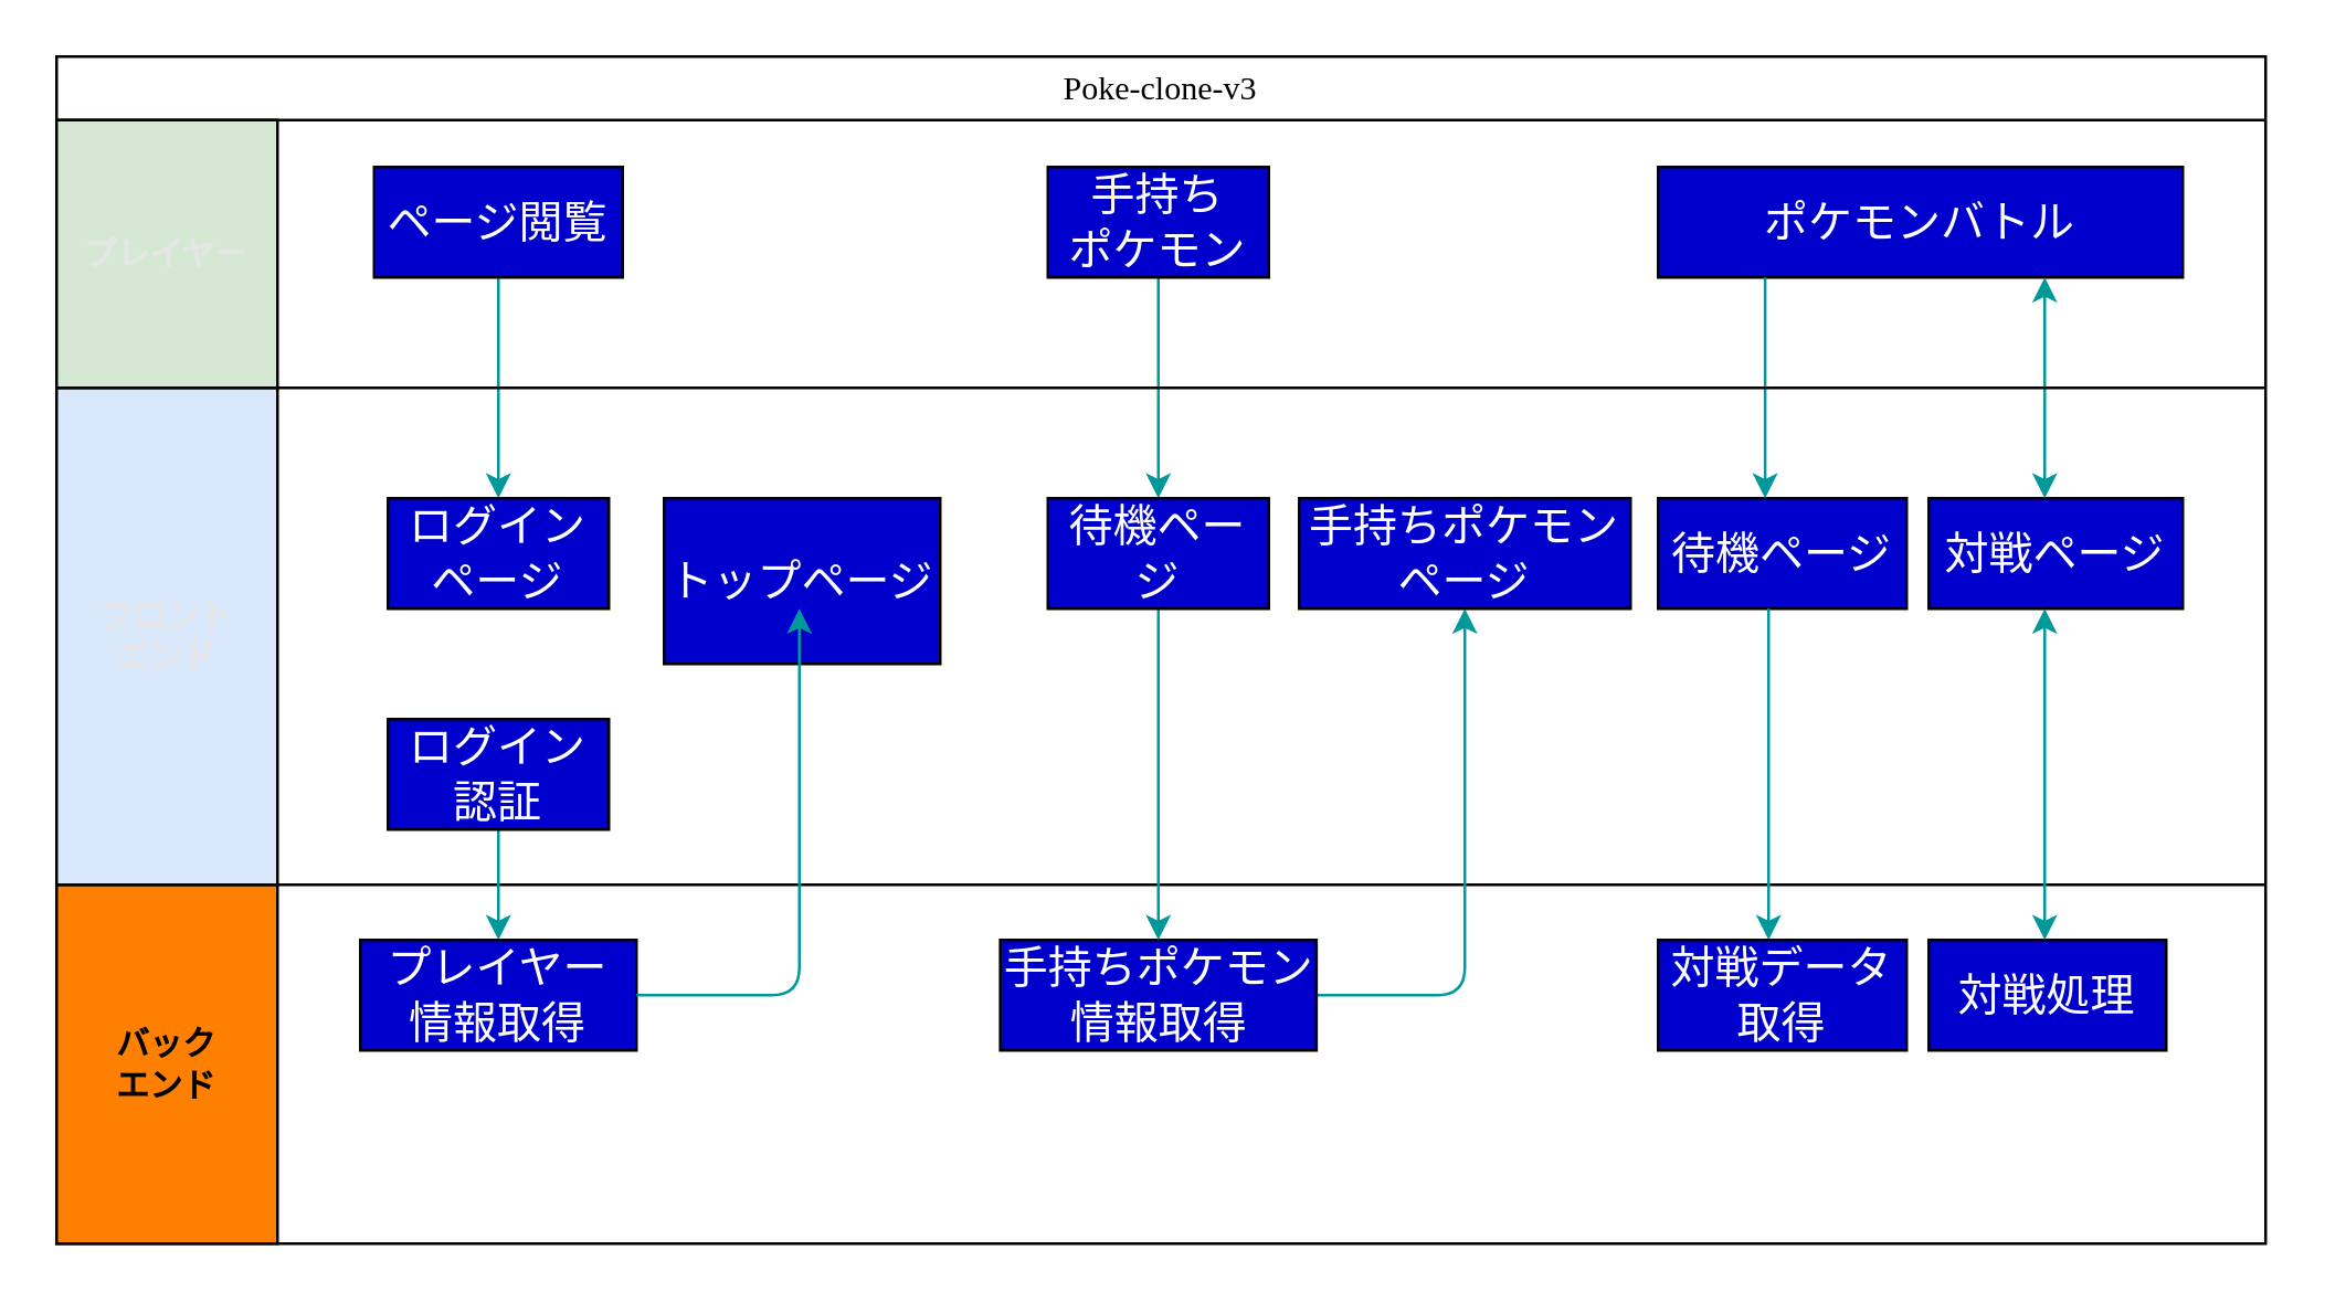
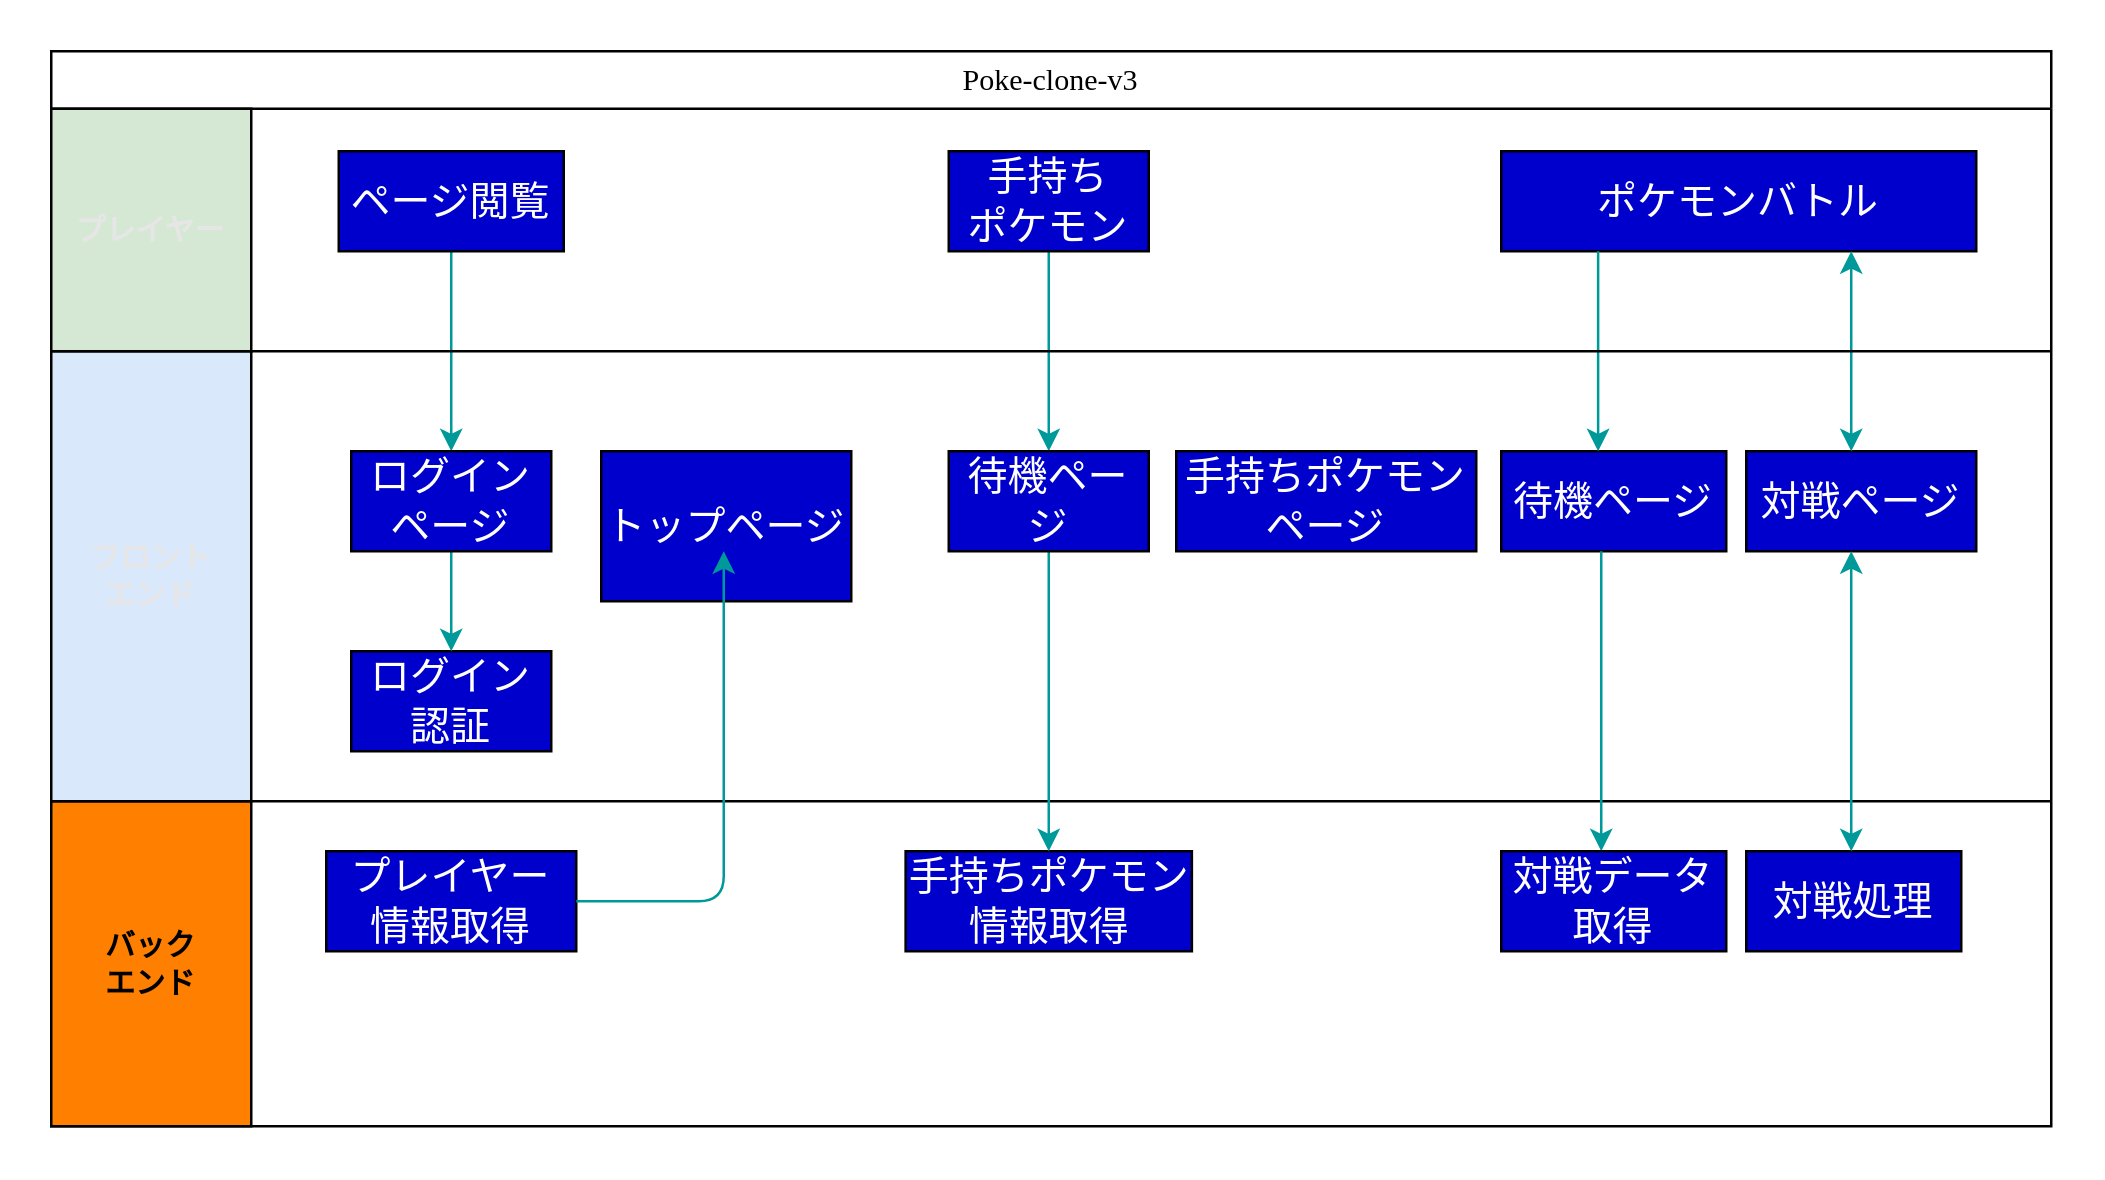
  <mxCell id="0" />
  <mxCell id="1" parent="0" />
  <mxCell id="2" value="&lt;font face=&quot;Verdana&quot;&gt;Poke-clone-v3&lt;/font&gt;" style="swimlane;whiteSpace=wrap;html=1;fontStyle=0" parent="1" vertex="1"><mxGeometry x="20" y="20" width="800" height="430" as="geometry"><mxRectangle x="40" y="40" width="130" height="30" as="alternateBounds" /></mxGeometry></mxCell>
  <mxCell id="3" value="&lt;b&gt;プレイヤー&lt;/b&gt;" style="text;html=1;align=center;verticalAlign=middle;whiteSpace=wrap;rounded=0;strokeColor=#000000;strokeWidth=1;fillColor=#d5e8d4;fontColor=#E6E6E6;" parent="2" vertex="1"><mxGeometry y="23" width="80" height="97" as="geometry" /></mxCell>
  <mxCell id="4" value="&lt;b&gt;フロント&lt;/b&gt;&lt;div&gt;&lt;b&gt;エンド&lt;/b&gt;&lt;/div&gt;" style="text;html=1;align=center;verticalAlign=middle;whiteSpace=wrap;rounded=0;strokeColor=#000000;strokeWidth=1;fillColor=#dae8fc;fontColor=#E6E6E6;" parent="2" vertex="1"><mxGeometry y="120" width="80" height="180" as="geometry" /></mxCell>
  <mxCell id="5" value="&lt;b&gt;バック&lt;/b&gt;&lt;br&gt;&lt;div&gt;&lt;b&gt;エンド&lt;/b&gt;&lt;/div&gt;" style="text;html=1;align=center;verticalAlign=middle;whiteSpace=wrap;rounded=0;strokeColor=#000000;strokeWidth=1;fillColor=#FF8000;" parent="2" vertex="1"><mxGeometry y="300" width="80" height="130" as="geometry" /></mxCell>
  <mxCell id="6" value="" style="endArrow=none;html=1;exitX=0;exitY=0;exitDx=0;exitDy=0;spacing=0;endSize=0;startSize=0;jumpSize=0;" parent="2" source="5" edge="1"><mxGeometry width="50" height="50" relative="1" as="geometry"><mxPoint x="180" y="350" as="sourcePoint" /><mxPoint x="800" y="300" as="targetPoint" /></mxGeometry></mxCell>
  <mxCell id="7" style="edgeStyle=none;html=1;entryX=0.5;entryY=0;entryDx=0;entryDy=0;strokeColor=#009999;fontSize=16;" parent="2" source="8" target="13" edge="1"><mxGeometry relative="1" as="geometry" /></mxCell>
  <mxCell id="8" value="&lt;div&gt;&lt;span style=&quot;background-color: transparent;&quot;&gt;&lt;font style=&quot;color: rgb(255, 255, 255);&quot;&gt;ページ閲覧&lt;/font&gt;&lt;/span&gt;&lt;/div&gt;" style="text;html=1;align=center;verticalAlign=middle;whiteSpace=wrap;rounded=0;fillColor=#0000CC;strokeColor=default;fontSize=16;" parent="2" vertex="1"><mxGeometry x="115" y="40" width="90" height="40" as="geometry" /></mxCell>
- <mxCell id="9" style="edgeStyle=none;html=1;entryX=0.5;entryY=0;entryDx=0;entryDy=0;strokeColor=#009999;fontSize=16;" parent="2" source="10" target="11" edge="1"><mxGeometry relative="1" as="geometry" /></mxCell>
  <mxCell id="10" value="&lt;font color=&quot;#ffffff&quot;&gt;ログイン認証&lt;/font&gt;" style="text;html=1;align=center;verticalAlign=middle;whiteSpace=wrap;rounded=0;fillColor=#0000CC;strokeColor=#000000;fontSize=16;" parent="2" vertex="1"><mxGeometry x="120" y="240" width="80" height="40" as="geometry" /></mxCell>
  <mxCell id="11" value="&lt;font color=&quot;#ffffff&quot;&gt;プレイヤー&lt;/font&gt;&lt;div&gt;&lt;font color=&quot;#ffffff&quot;&gt;情報取得&lt;/font&gt;&lt;/div&gt;" style="text;html=1;align=center;verticalAlign=middle;whiteSpace=wrap;rounded=0;fillColor=#0000CC;strokeColor=#000000;fontSize=16;" parent="2" vertex="1"><mxGeometry x="110" y="320" width="100" height="40" as="geometry" /></mxCell>
+ <mxCell id="12" style="edgeStyle=none;html=1;strokeColor=#009999;fontSize=16;" parent="2" source="13" target="10" edge="1"><mxGeometry relative="1" as="geometry" /></mxCell>
  <mxCell id="13" value="&lt;font color=&quot;#ffffff&quot;&gt;ログイン&lt;/font&gt;&lt;div&gt;&lt;font color=&quot;#ffffff&quot;&gt;ページ&lt;/font&gt;&lt;/div&gt;" style="text;html=1;align=center;verticalAlign=middle;whiteSpace=wrap;rounded=0;fillColor=#0000CC;strokeColor=#000000;fontSize=16;" parent="2" vertex="1"><mxGeometry x="120" y="160" width="80" height="40" as="geometry" /></mxCell>
  <mxCell id="14" value="&lt;font color=&quot;#ffffff&quot;&gt;トップページ&lt;/font&gt;" style="text;html=1;align=center;verticalAlign=middle;whiteSpace=wrap;rounded=0;fillColor=#0000CC;strokeColor=#000000;fontSize=16;" parent="2" vertex="1"><mxGeometry x="220" y="160" width="100" height="60" as="geometry" /></mxCell>
  <mxCell id="15" value="&lt;div&gt;&lt;font color=&quot;#ffffff&quot;&gt;ポケモンバトル&lt;/font&gt;&lt;/div&gt;" style="text;html=1;align=center;verticalAlign=middle;whiteSpace=wrap;rounded=0;fillColor=#0000CC;strokeColor=default;fontSize=16;" parent="2" vertex="1"><mxGeometry x="580" y="40" width="190" height="40" as="geometry" /></mxCell>
  <mxCell id="16" value="&lt;font color=&quot;#ffffff&quot;&gt;待機ページ&lt;/font&gt;" style="text;html=1;align=center;verticalAlign=middle;whiteSpace=wrap;rounded=0;fillColor=#0000CC;strokeColor=#000000;fontSize=16;" parent="2" vertex="1"><mxGeometry x="580" y="160" width="90" height="40" as="geometry" /></mxCell>
  <mxCell id="17" style="edgeStyle=none;html=1;strokeColor=#009999;exitX=0.5;exitY=1;exitDx=0;exitDy=0;fontSize=16;" parent="2" edge="1"><mxGeometry relative="1" as="geometry"><mxPoint x="618.75" y="80" as="sourcePoint" /><mxPoint x="618.75" y="160" as="targetPoint" /></mxGeometry></mxCell>
  <mxCell id="18" style="edgeStyle=none;html=1;strokeColor=#009999;fontSize=16;exitX=0.5;exitY=1;exitDx=0;exitDy=0;entryX=0.5;entryY=0;entryDx=0;entryDy=0;" parent="2" edge="1"><mxGeometry relative="1" as="geometry"><mxPoint x="620" y="200" as="sourcePoint" /><mxPoint x="620" y="320" as="targetPoint" /></mxGeometry></mxCell>
  <mxCell id="19" value="&lt;font color=&quot;#ffffff&quot;&gt;対戦ページ&lt;/font&gt;" style="text;html=1;align=center;verticalAlign=middle;whiteSpace=wrap;rounded=0;fillColor=#0000CC;strokeColor=#000000;fontSize=16;" parent="2" vertex="1"><mxGeometry x="678" y="160" width="92" height="40" as="geometry" /></mxCell>
  <mxCell id="20" value="&lt;font color=&quot;#ffffff&quot;&gt;対戦処理&lt;/font&gt;" style="text;html=1;align=center;verticalAlign=middle;whiteSpace=wrap;rounded=0;fillColor=#0000CC;strokeColor=#000000;fontSize=16;" parent="2" vertex="1"><mxGeometry x="678" y="320" width="86" height="40" as="geometry" /></mxCell>
  <mxCell id="21" value="" style="endArrow=classic;startArrow=classic;html=1;exitX=0.5;exitY=0;exitDx=0;exitDy=0;strokeColor=#009999;fontSize=16;spacing=0;" parent="2" edge="1"><mxGeometry width="50" height="50" relative="1" as="geometry"><mxPoint x="720" y="160" as="sourcePoint" /><mxPoint x="720" y="80" as="targetPoint" /></mxGeometry></mxCell>
  <mxCell id="22" style="edgeStyle=none;html=1;entryX=0.5;entryY=0;entryDx=0;entryDy=0;strokeColor=#009999;fontSize=16;" parent="2" source="23" target="27" edge="1"><mxGeometry relative="1" as="geometry" /></mxCell>
  <mxCell id="23" value="&lt;font color=&quot;#ffffff&quot;&gt;手持ち&lt;/font&gt;&lt;div&gt;&lt;font color=&quot;#ffffff&quot;&gt;ポケモン&lt;/font&gt;&lt;/div&gt;" style="text;html=1;align=center;verticalAlign=middle;whiteSpace=wrap;rounded=0;fillColor=#0000CC;strokeColor=default;fontSize=16;" parent="2" vertex="1"><mxGeometry x="359" y="40" width="80" height="40" as="geometry" /></mxCell>
- <mxCell id="24" style="edgeStyle=elbowEdgeStyle;html=1;entryX=0.5;entryY=1;entryDx=0;entryDy=0;strokeColor=#009999;fontSize=16;" parent="2" source="25" target="28" edge="1"><mxGeometry relative="1" as="geometry"><Array as="points"><mxPoint x="510" y="270" /></Array></mxGeometry></mxCell>
  <mxCell id="25" value="&lt;font color=&quot;#ffffff&quot;&gt;手持ちポケモン&lt;/font&gt;&lt;br&gt;&lt;div&gt;&lt;font color=&quot;#ffffff&quot;&gt;情報取得&lt;/font&gt;&lt;/div&gt;" style="text;html=1;align=center;verticalAlign=middle;whiteSpace=wrap;rounded=0;fillColor=#0000CC;strokeColor=#000000;fontSize=16;" parent="2" vertex="1"><mxGeometry x="341.75" y="320" width="114.5" height="40" as="geometry" /></mxCell>
  <mxCell id="26" style="edgeStyle=none;html=1;strokeColor=#009999;entryX=0.5;entryY=0;entryDx=0;entryDy=0;fontSize=16;" parent="2" source="27" target="25" edge="1"><mxGeometry relative="1" as="geometry"><mxPoint x="399" y="240" as="targetPoint" /></mxGeometry></mxCell>
  <mxCell id="27" value="&lt;font color=&quot;#ffffff&quot;&gt;待機ページ&lt;/font&gt;" style="text;html=1;align=center;verticalAlign=middle;whiteSpace=wrap;rounded=0;fillColor=#0000CC;strokeColor=#000000;fontSize=16;" parent="2" vertex="1"><mxGeometry x="359" y="160" width="80" height="40" as="geometry" /></mxCell>
  <mxCell id="28" value="&lt;font color=&quot;#ffffff&quot;&gt;手持ちポケモンページ&lt;/font&gt;" style="text;html=1;align=center;verticalAlign=middle;whiteSpace=wrap;rounded=0;fillColor=#0000CC;strokeColor=#000000;fontSize=16;" parent="2" vertex="1"><mxGeometry x="450" y="160" width="120" height="40" as="geometry" /></mxCell>
  <mxCell id="29" style="edgeStyle=elbowEdgeStyle;html=1;entryX=0.5;entryY=1;entryDx=0;entryDy=0;strokeColor=#009999;fontSize=16;exitX=1;exitY=0.5;exitDx=0;exitDy=0;" edge="1" parent="2" source="11"><mxGeometry relative="1" as="geometry"><Array as="points"><mxPoint x="269" y="270" /></Array><mxPoint x="230" y="370" as="sourcePoint" /><mxPoint x="269" y="200" as="targetPoint" /></mxGeometry></mxCell>
  <mxCell id="30" value="&lt;font color=&quot;#ffffff&quot;&gt;対戦データ&lt;/font&gt;&lt;div&gt;&lt;font color=&quot;#ffffff&quot;&gt;取得&lt;/font&gt;&lt;/div&gt;" style="text;html=1;align=center;verticalAlign=middle;whiteSpace=wrap;rounded=0;fillColor=#0000CC;strokeColor=#000000;fontSize=16;" vertex="1" parent="2"><mxGeometry x="580" y="320" width="90" height="40" as="geometry" /></mxCell>
  <mxCell id="31" value="" style="endArrow=classic;startArrow=classic;html=1;strokeColor=#009999;fontSize=16;spacing=0;jumpSize=0;" edge="1" parent="2"><mxGeometry width="50" height="50" relative="1" as="geometry"><mxPoint x="720" y="320" as="sourcePoint" /><mxPoint x="720" y="200" as="targetPoint" /></mxGeometry></mxCell>
  <mxCell id="32" value="" style="endArrow=none;html=1;exitX=0;exitY=0;exitDx=0;exitDy=0;entryX=1;entryY=0.25;entryDx=0;entryDy=0;" parent="1" edge="1"><mxGeometry width="50" height="50" relative="1" as="geometry"><mxPoint x="20" y="140" as="sourcePoint" /><mxPoint x="820" y="140" as="targetPoint" /></mxGeometry></mxCell>
